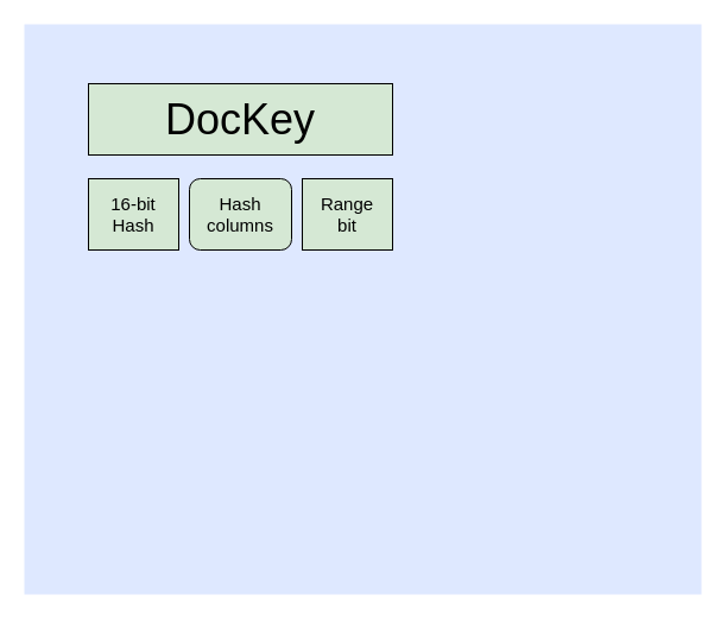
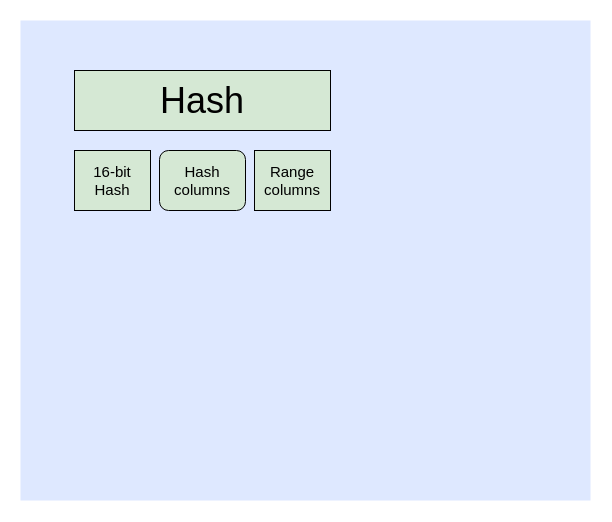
  <mxCell id="0" />
  <mxCell id="1" parent="0" />
  <mxCell id="2" value="" style="fillColor=#DEE8FF;strokeColor=none;" vertex="1" parent="1"><mxGeometry x="20" y="20" width="570" height="480" as="geometry" /></mxCell>
- <mxCell id="3" value="&lt;font style=&quot;font-size: 36px;&quot;&gt;DocKey&lt;/font&gt;" style="rounded=0;whiteSpace=wrap;html=1;fillColor=#d5e8d4;strokeColor=#000000;" vertex="1" parent="1"><mxGeometry x="74" y="70" width="256" height="60" as="geometry" /></mxCell>
+ <mxCell id="3" value="&lt;font style=&quot;font-size: 36px;&quot;&gt;Hash&lt;/font&gt;" style="rounded=0;whiteSpace=wrap;html=1;fillColor=#d5e8d4;strokeColor=#000000;" vertex="1" parent="1"><mxGeometry x="74" y="70" width="256" height="60" as="geometry" /></mxCell>
  <mxCell id="4" value="&lt;font style=&quot;font-size: 15px;&quot;&gt;16-bit&lt;br&gt;Hash&lt;/font&gt;" style="rounded=0;whiteSpace=wrap;html=1;fillColor=#d5e8d4;strokeColor=#000000;" vertex="1" parent="1"><mxGeometry x="74" y="150" width="76" height="60" as="geometry" /></mxCell>
  <mxCell id="5" value="&lt;font style=&quot;font-size: 15px;&quot;&gt;Hash&lt;br&gt;columns&lt;/font&gt;" style="whiteSpace=wrap;html=1;fillColor=#d5e8d4;strokeColor=#000000;rounded=1;" vertex="1" parent="1"><mxGeometry x="159" y="150" width="86" height="60" as="geometry" /></mxCell>
- <mxCell id="6" value="&lt;font style=&quot;font-size: 15px;&quot;&gt;Range&lt;br&gt;bit&lt;/font&gt;" style="rounded=0;whiteSpace=wrap;html=1;fillColor=#d5e8d4;strokeColor=#000000;" vertex="1" parent="1"><mxGeometry x="254" y="150" width="76" height="60" as="geometry" /></mxCell>
+ <mxCell id="6" value="&lt;font style=&quot;font-size: 15px;&quot;&gt;Range&lt;br&gt;columns&lt;/font&gt;" style="rounded=0;whiteSpace=wrap;html=1;fillColor=#d5e8d4;strokeColor=#000000;" vertex="1" parent="1"><mxGeometry x="254" y="150" width="76" height="60" as="geometry" /></mxCell>
